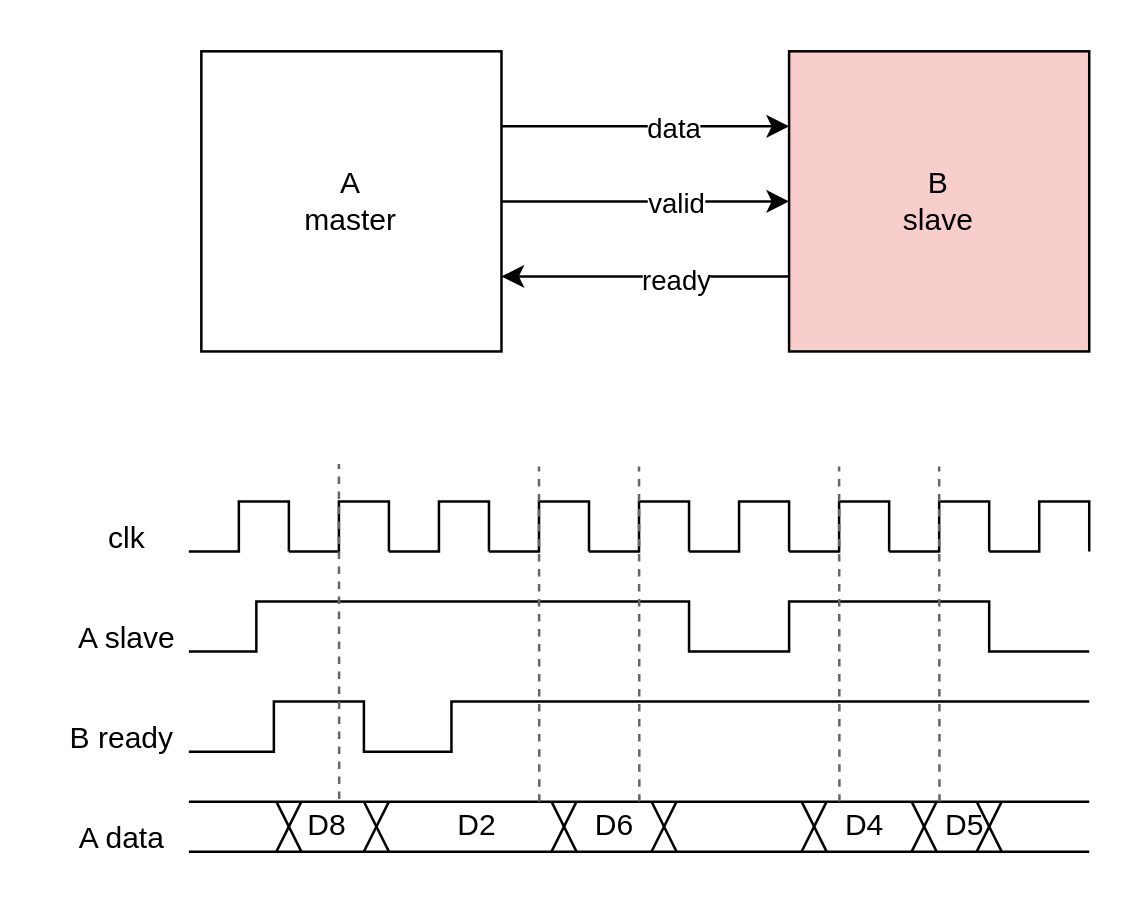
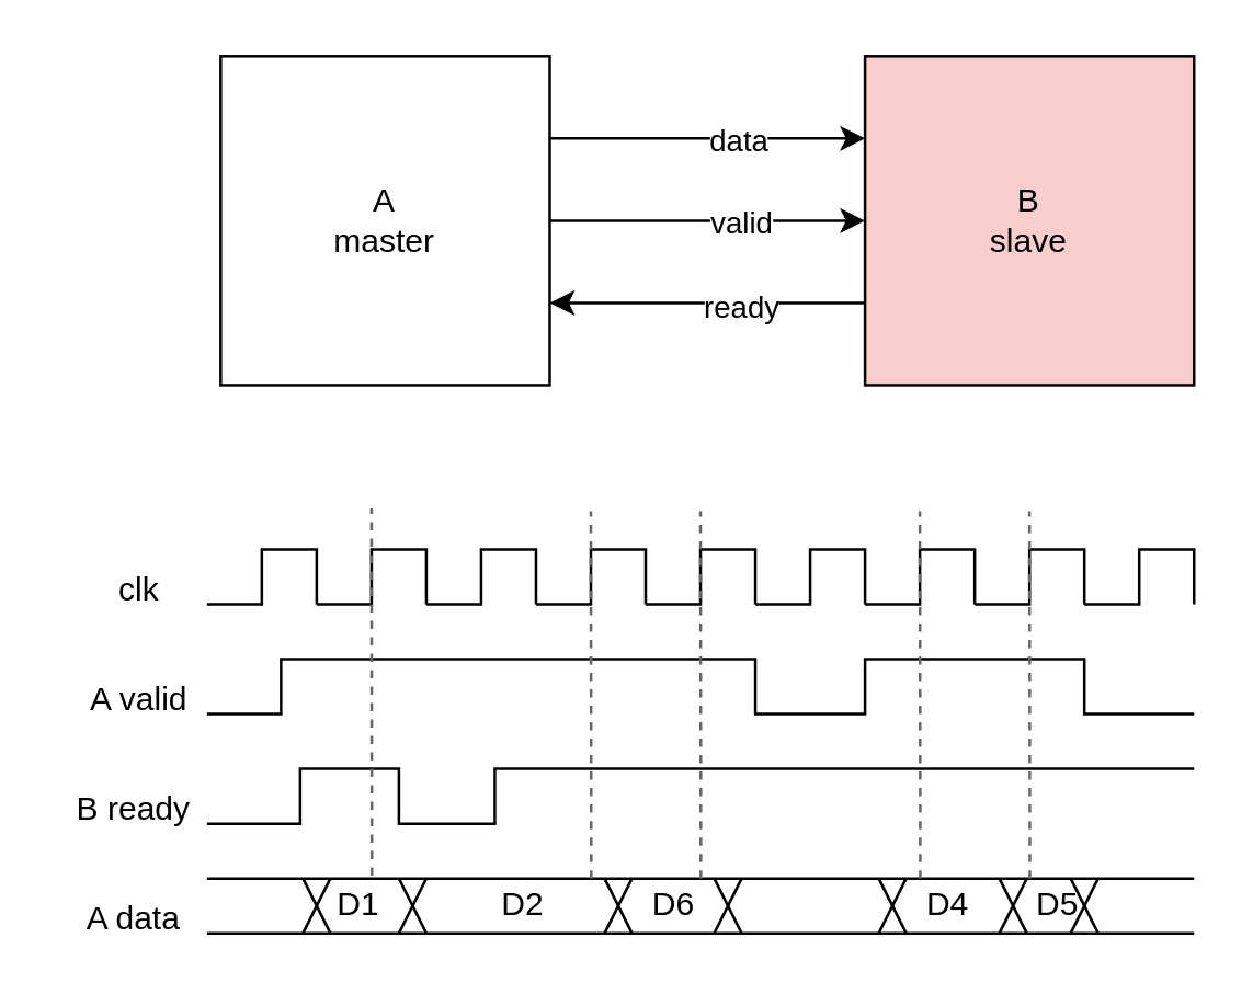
  <mxCell id="0" />
  <mxCell id="1" parent="0" />
  <mxCell id="2" style="edgeStyle=orthogonalEdgeStyle;rounded=0;orthogonalLoop=1;jettySize=auto;html=1;entryX=0;entryY=0.25;entryDx=0;entryDy=0;exitX=1;exitY=0.25;exitDx=0;exitDy=0;" edge="1" parent="1" source="6" target="9"><mxGeometry relative="1" as="geometry"><Array as="points" /></mxGeometry></mxCell>
  <mxCell id="3" value="data" style="edgeLabel;html=1;align=center;verticalAlign=middle;resizable=0;points=[];" vertex="1" connectable="0" parent="2"><mxGeometry x="0.177" y="-1" relative="1" as="geometry"><mxPoint as="offset" /></mxGeometry></mxCell>
  <mxCell id="4" style="edgeStyle=orthogonalEdgeStyle;rounded=0;orthogonalLoop=1;jettySize=auto;html=1;entryX=0;entryY=0.5;entryDx=0;entryDy=0;" edge="1" parent="1" source="6" target="9"><mxGeometry relative="1" as="geometry" /></mxCell>
  <mxCell id="5" value="valid" style="edgeLabel;html=1;align=center;verticalAlign=middle;resizable=0;points=[];" vertex="1" connectable="0" parent="4"><mxGeometry x="0.194" relative="1" as="geometry"><mxPoint as="offset" /></mxGeometry></mxCell>
  <mxCell id="6" value="A &lt;br&gt;master" style="rounded=0;whiteSpace=wrap;html=1;" vertex="1" parent="1"><mxGeometry x="80" y="20" width="120" height="120" as="geometry" /></mxCell>
  <mxCell id="7" style="edgeStyle=orthogonalEdgeStyle;rounded=0;orthogonalLoop=1;jettySize=auto;html=1;entryX=1;entryY=0.75;entryDx=0;entryDy=0;" edge="1" parent="1" source="9" target="6"><mxGeometry relative="1" as="geometry"><Array as="points"><mxPoint x="275" y="110" /><mxPoint x="275" y="110" /></Array></mxGeometry></mxCell>
  <mxCell id="8" value="ready" style="edgeLabel;html=1;align=center;verticalAlign=middle;resizable=0;points=[];" vertex="1" connectable="0" parent="7"><mxGeometry x="-0.194" y="1" relative="1" as="geometry"><mxPoint as="offset" /></mxGeometry></mxCell>
  <mxCell id="9" value="B &lt;br&gt;slave" style="rounded=0;whiteSpace=wrap;html=1;fillColor=#f8cecc;" vertex="1" parent="1"><mxGeometry x="315" y="20" width="120" height="120" as="geometry" /></mxCell>
  <mxCell id="10" value="" style="endArrow=none;html=1;rounded=0;" edge="1" parent="1"><mxGeometry width="50" height="50" relative="1" as="geometry"><mxPoint x="75" y="220" as="sourcePoint" /><mxPoint x="115" y="220" as="targetPoint" /><Array as="points"><mxPoint x="95" y="220" /><mxPoint x="95" y="200" /><mxPoint x="115" y="200" /><mxPoint x="115" y="220" /></Array></mxGeometry></mxCell>
  <mxCell id="11" value="" style="endArrow=none;html=1;rounded=0;" edge="1" parent="1"><mxGeometry width="50" height="50" relative="1" as="geometry"><mxPoint x="115" y="220" as="sourcePoint" /><mxPoint x="155" y="220" as="targetPoint" /><Array as="points"><mxPoint x="135" y="220" /><mxPoint x="135" y="200" /><mxPoint x="155" y="200" /><mxPoint x="155" y="220" /></Array></mxGeometry></mxCell>
  <mxCell id="12" value="" style="endArrow=none;html=1;rounded=0;" edge="1" parent="1"><mxGeometry width="50" height="50" relative="1" as="geometry"><mxPoint x="395" y="220" as="sourcePoint" /><mxPoint x="435" y="220" as="targetPoint" /><Array as="points"><mxPoint x="415" y="220" /><mxPoint x="415" y="200" /><mxPoint x="435" y="200" /><mxPoint x="435" y="220" /></Array></mxGeometry></mxCell>
  <mxCell id="13" value="" style="endArrow=none;html=1;rounded=0;" edge="1" parent="1"><mxGeometry width="50" height="50" relative="1" as="geometry"><mxPoint x="355" y="220" as="sourcePoint" /><mxPoint x="395" y="220" as="targetPoint" /><Array as="points"><mxPoint x="375" y="220" /><mxPoint x="375" y="200" /><mxPoint x="395" y="200" /><mxPoint x="395" y="220" /></Array></mxGeometry></mxCell>
  <mxCell id="14" value="" style="endArrow=none;html=1;rounded=0;" edge="1" parent="1"><mxGeometry width="50" height="50" relative="1" as="geometry"><mxPoint x="315" y="220" as="sourcePoint" /><mxPoint x="355" y="220" as="targetPoint" /><Array as="points"><mxPoint x="335" y="220" /><mxPoint x="335" y="200" /><mxPoint x="355" y="200" /><mxPoint x="355" y="220" /></Array></mxGeometry></mxCell>
  <mxCell id="15" value="" style="endArrow=none;html=1;rounded=0;" edge="1" parent="1"><mxGeometry width="50" height="50" relative="1" as="geometry"><mxPoint x="275" y="220" as="sourcePoint" /><mxPoint x="315" y="220" as="targetPoint" /><Array as="points"><mxPoint x="295" y="220" /><mxPoint x="295" y="200" /><mxPoint x="315" y="200" /><mxPoint x="315" y="220" /></Array></mxGeometry></mxCell>
  <mxCell id="16" value="" style="endArrow=none;html=1;rounded=0;" edge="1" parent="1"><mxGeometry width="50" height="50" relative="1" as="geometry"><mxPoint x="235" y="220" as="sourcePoint" /><mxPoint x="275" y="220" as="targetPoint" /><Array as="points"><mxPoint x="255" y="220" /><mxPoint x="255" y="200" /><mxPoint x="275" y="200" /><mxPoint x="275" y="220" /></Array></mxGeometry></mxCell>
  <mxCell id="17" value="" style="endArrow=none;html=1;rounded=0;" edge="1" parent="1"><mxGeometry width="50" height="50" relative="1" as="geometry"><mxPoint x="195" y="220" as="sourcePoint" /><mxPoint x="235" y="220" as="targetPoint" /><Array as="points"><mxPoint x="215" y="220" /><mxPoint x="215" y="200" /><mxPoint x="235" y="200" /><mxPoint x="235" y="220" /></Array></mxGeometry></mxCell>
  <mxCell id="18" value="" style="endArrow=none;html=1;rounded=0;" edge="1" parent="1"><mxGeometry width="50" height="50" relative="1" as="geometry"><mxPoint x="155" y="220" as="sourcePoint" /><mxPoint x="195" y="220" as="targetPoint" /><Array as="points"><mxPoint x="175" y="220" /><mxPoint x="175" y="200" /><mxPoint x="195" y="200" /><mxPoint x="195" y="220" /></Array></mxGeometry></mxCell>
  <mxCell id="19" value="" style="endArrow=none;html=1;rounded=0;" edge="1" parent="1"><mxGeometry width="50" height="50" relative="1" as="geometry"><mxPoint x="75" y="260" as="sourcePoint" /><mxPoint x="435" y="260" as="targetPoint" /><Array as="points"><mxPoint x="102" y="260" /><mxPoint x="102" y="240" /><mxPoint x="275" y="240" /><mxPoint x="275" y="260" /><mxPoint x="315" y="260" /><mxPoint x="315" y="240" /><mxPoint x="395" y="240" /><mxPoint x="395" y="260" /></Array></mxGeometry></mxCell>
  <mxCell id="20" value="" style="endArrow=none;html=1;rounded=0;" edge="1" parent="1"><mxGeometry width="50" height="50" relative="1" as="geometry"><mxPoint x="75" y="300" as="sourcePoint" /><mxPoint x="435" y="280" as="targetPoint" /><Array as="points"><mxPoint x="109" y="300" /><mxPoint x="109" y="280" /><mxPoint x="145" y="280" /><mxPoint x="145" y="300" /><mxPoint x="180" y="300" /><mxPoint x="180" y="280" /></Array></mxGeometry></mxCell>
  <mxCell id="21" value="" style="endArrow=none;html=1;rounded=0;" edge="1" parent="1"><mxGeometry width="50" height="50" relative="1" as="geometry"><mxPoint x="75" y="320" as="sourcePoint" /><mxPoint x="435" y="320" as="targetPoint" /></mxGeometry></mxCell>
  <mxCell id="22" value="" style="endArrow=none;html=1;rounded=0;" edge="1" parent="1"><mxGeometry width="50" height="50" relative="1" as="geometry"><mxPoint x="75" y="340" as="sourcePoint" /><mxPoint x="435" y="340" as="targetPoint" /></mxGeometry></mxCell>
  <mxCell id="23" value="" style="group" vertex="1" connectable="0" parent="1"><mxGeometry x="110" y="320" width="10" height="20" as="geometry" /></mxCell>
  <mxCell id="24" value="" style="endArrow=none;html=1;rounded=0;" edge="1" parent="23"><mxGeometry width="50" height="50" relative="1" as="geometry"><mxPoint as="sourcePoint" /><mxPoint x="10" y="20" as="targetPoint" /></mxGeometry></mxCell>
  <mxCell id="25" value="" style="endArrow=none;html=1;rounded=0;" edge="1" parent="23"><mxGeometry width="50" height="50" relative="1" as="geometry"><mxPoint x="10" as="sourcePoint" /><mxPoint y="20" as="targetPoint" /></mxGeometry></mxCell>
  <mxCell id="26" value="" style="group" vertex="1" connectable="0" parent="1"><mxGeometry x="145" y="320" width="10" height="20" as="geometry" /></mxCell>
  <mxCell id="27" value="" style="endArrow=none;html=1;rounded=0;" edge="1" parent="26"><mxGeometry width="50" height="50" relative="1" as="geometry"><mxPoint as="sourcePoint" /><mxPoint x="10" y="20" as="targetPoint" /></mxGeometry></mxCell>
  <mxCell id="28" value="" style="endArrow=none;html=1;rounded=0;" edge="1" parent="26"><mxGeometry width="50" height="50" relative="1" as="geometry"><mxPoint x="10" as="sourcePoint" /><mxPoint y="20" as="targetPoint" /></mxGeometry></mxCell>
  <mxCell id="29" value="" style="group" vertex="1" connectable="0" parent="1"><mxGeometry x="220" y="320" width="10" height="20" as="geometry" /></mxCell>
  <mxCell id="30" value="" style="endArrow=none;html=1;rounded=0;" edge="1" parent="29"><mxGeometry width="50" height="50" relative="1" as="geometry"><mxPoint as="sourcePoint" /><mxPoint x="10" y="20" as="targetPoint" /></mxGeometry></mxCell>
  <mxCell id="31" value="" style="endArrow=none;html=1;rounded=0;" edge="1" parent="29"><mxGeometry width="50" height="50" relative="1" as="geometry"><mxPoint x="10" as="sourcePoint" /><mxPoint y="20" as="targetPoint" /></mxGeometry></mxCell>
  <mxCell id="32" value="" style="group" vertex="1" connectable="0" parent="1"><mxGeometry x="260" y="320" width="10" height="20" as="geometry" /></mxCell>
  <mxCell id="33" value="" style="endArrow=none;html=1;rounded=0;" edge="1" parent="32"><mxGeometry width="50" height="50" relative="1" as="geometry"><mxPoint as="sourcePoint" /><mxPoint x="10" y="20" as="targetPoint" /></mxGeometry></mxCell>
  <mxCell id="34" value="" style="endArrow=none;html=1;rounded=0;" edge="1" parent="32"><mxGeometry width="50" height="50" relative="1" as="geometry"><mxPoint x="10" as="sourcePoint" /><mxPoint y="20" as="targetPoint" /></mxGeometry></mxCell>
  <mxCell id="35" value="" style="group" vertex="1" connectable="0" parent="1"><mxGeometry x="320" y="320" width="10" height="20" as="geometry" /></mxCell>
  <mxCell id="36" value="" style="endArrow=none;html=1;rounded=0;" edge="1" parent="35"><mxGeometry width="50" height="50" relative="1" as="geometry"><mxPoint as="sourcePoint" /><mxPoint x="10" y="20" as="targetPoint" /></mxGeometry></mxCell>
  <mxCell id="37" value="" style="endArrow=none;html=1;rounded=0;" edge="1" parent="35"><mxGeometry width="50" height="50" relative="1" as="geometry"><mxPoint x="10" as="sourcePoint" /><mxPoint y="20" as="targetPoint" /></mxGeometry></mxCell>
  <mxCell id="38" value="" style="group" vertex="1" connectable="0" parent="1"><mxGeometry x="364" y="320" width="10" height="20" as="geometry" /></mxCell>
  <mxCell id="39" value="" style="endArrow=none;html=1;rounded=0;" edge="1" parent="38"><mxGeometry width="50" height="50" relative="1" as="geometry"><mxPoint as="sourcePoint" /><mxPoint x="10" y="20" as="targetPoint" /></mxGeometry></mxCell>
  <mxCell id="40" value="" style="endArrow=none;html=1;rounded=0;" edge="1" parent="38"><mxGeometry width="50" height="50" relative="1" as="geometry"><mxPoint x="10" as="sourcePoint" /><mxPoint y="20" as="targetPoint" /></mxGeometry></mxCell>
  <mxCell id="41" value="" style="group" vertex="1" connectable="0" parent="1"><mxGeometry x="390" y="320" width="10" height="20" as="geometry" /></mxCell>
  <mxCell id="42" value="" style="endArrow=none;html=1;rounded=0;" edge="1" parent="41"><mxGeometry width="50" height="50" relative="1" as="geometry"><mxPoint as="sourcePoint" /><mxPoint x="10" y="20" as="targetPoint" /></mxGeometry></mxCell>
  <mxCell id="43" value="" style="endArrow=none;html=1;rounded=0;" edge="1" parent="41"><mxGeometry width="50" height="50" relative="1" as="geometry"><mxPoint x="10" as="sourcePoint" /><mxPoint y="20" as="targetPoint" /></mxGeometry></mxCell>
- <mxCell id="44" value="D8" style="text;html=1;align=center;verticalAlign=middle;resizable=0;points=[];autosize=1;strokeColor=none;fillColor=none;" vertex="1" parent="1"><mxGeometry x="115" y="320" width="30" height="20" as="geometry" /></mxCell>
+ <mxCell id="44" value="D1" style="text;html=1;align=center;verticalAlign=middle;resizable=0;points=[];autosize=1;strokeColor=none;fillColor=none;" vertex="1" parent="1"><mxGeometry x="115" y="320" width="30" height="20" as="geometry" /></mxCell>
  <mxCell id="45" value="D2" style="text;html=1;align=center;verticalAlign=middle;resizable=0;points=[];autosize=1;strokeColor=none;fillColor=none;" vertex="1" parent="1"><mxGeometry x="175" y="320" width="30" height="20" as="geometry" /></mxCell>
  <mxCell id="46" value="D6" style="text;html=1;align=center;verticalAlign=middle;resizable=0;points=[];autosize=1;strokeColor=none;fillColor=none;" vertex="1" parent="1"><mxGeometry x="230" y="320" width="30" height="20" as="geometry" /></mxCell>
  <mxCell id="47" value="D4" style="text;html=1;align=center;verticalAlign=middle;resizable=0;points=[];autosize=1;strokeColor=none;fillColor=none;" vertex="1" parent="1"><mxGeometry x="330" y="320" width="30" height="20" as="geometry" /></mxCell>
  <mxCell id="48" value="D5" style="text;html=1;align=center;verticalAlign=middle;resizable=0;points=[];autosize=1;strokeColor=none;fillColor=none;" vertex="1" parent="1"><mxGeometry x="370" y="320" width="30" height="20" as="geometry" /></mxCell>
  <mxCell id="49" value="" style="endArrow=none;dashed=1;html=1;rounded=0;exitX=0.671;exitY=-0.052;exitDx=0;exitDy=0;exitPerimeter=0;fillColor=#f5f5f5;strokeColor=#666666;" edge="1" parent="1" source="44"><mxGeometry width="50" height="50" relative="1" as="geometry"><mxPoint x="180" y="260" as="sourcePoint" /><mxPoint x="135" y="185" as="targetPoint" /></mxGeometry></mxCell>
  <mxCell id="50" value="" style="endArrow=none;dashed=1;html=1;rounded=0;exitX=0.671;exitY=-0.052;exitDx=0;exitDy=0;exitPerimeter=0;fillColor=#f5f5f5;strokeColor=#666666;" edge="1" parent="1"><mxGeometry width="50" height="50" relative="1" as="geometry"><mxPoint x="215.13" y="320" as="sourcePoint" /><mxPoint x="215" y="186.04" as="targetPoint" /></mxGeometry></mxCell>
  <mxCell id="51" value="" style="endArrow=none;dashed=1;html=1;rounded=0;exitX=0.671;exitY=-0.052;exitDx=0;exitDy=0;exitPerimeter=0;fillColor=#f5f5f5;strokeColor=#666666;" edge="1" parent="1"><mxGeometry width="50" height="50" relative="1" as="geometry"><mxPoint x="335.13" y="320" as="sourcePoint" /><mxPoint x="335" y="186.04" as="targetPoint" /></mxGeometry></mxCell>
  <mxCell id="52" value="" style="endArrow=none;dashed=1;html=1;rounded=0;exitX=0.671;exitY=-0.052;exitDx=0;exitDy=0;exitPerimeter=0;fillColor=#f5f5f5;strokeColor=#666666;" edge="1" parent="1"><mxGeometry width="50" height="50" relative="1" as="geometry"><mxPoint x="255.13" y="320" as="sourcePoint" /><mxPoint x="255" y="186.04" as="targetPoint" /></mxGeometry></mxCell>
  <mxCell id="53" value="" style="endArrow=none;dashed=1;html=1;rounded=0;exitX=0.671;exitY=-0.052;exitDx=0;exitDy=0;exitPerimeter=0;fillColor=#f5f5f5;strokeColor=#666666;" edge="1" parent="1"><mxGeometry width="50" height="50" relative="1" as="geometry"><mxPoint x="375.13" y="320" as="sourcePoint" /><mxPoint x="375" y="186.04" as="targetPoint" /></mxGeometry></mxCell>
  <mxCell id="54" value="clk" style="text;html=1;align=center;verticalAlign=middle;resizable=0;points=[];autosize=1;strokeColor=none;fillColor=none;" vertex="1" parent="1"><mxGeometry x="35" y="205" width="30" height="20" as="geometry" /></mxCell>
- <mxCell id="55" value="A slave" style="text;html=1;align=center;verticalAlign=middle;resizable=0;points=[];autosize=1;strokeColor=none;fillColor=none;" vertex="1" parent="1"><mxGeometry x="25" y="245" width="50" height="20" as="geometry" /></mxCell>
+ <mxCell id="55" value="A valid" style="text;html=1;align=center;verticalAlign=middle;resizable=0;points=[];autosize=1;strokeColor=none;fillColor=none;" vertex="1" parent="1"><mxGeometry x="25" y="245" width="50" height="20" as="geometry" /></mxCell>
  <mxCell id="56" value="B ready" style="text;html=1;align=center;verticalAlign=middle;resizable=0;points=[];autosize=1;strokeColor=none;fillColor=none;" vertex="1" parent="1"><mxGeometry x="20" y="285" width="55" height="20" as="geometry" /></mxCell>
  <mxCell id="57" value="A data" style="text;html=1;align=center;verticalAlign=middle;resizable=0;points=[];autosize=1;strokeColor=none;fillColor=none;" vertex="1" parent="1"><mxGeometry x="25" y="325" width="45" height="20" as="geometry" /></mxCell>
